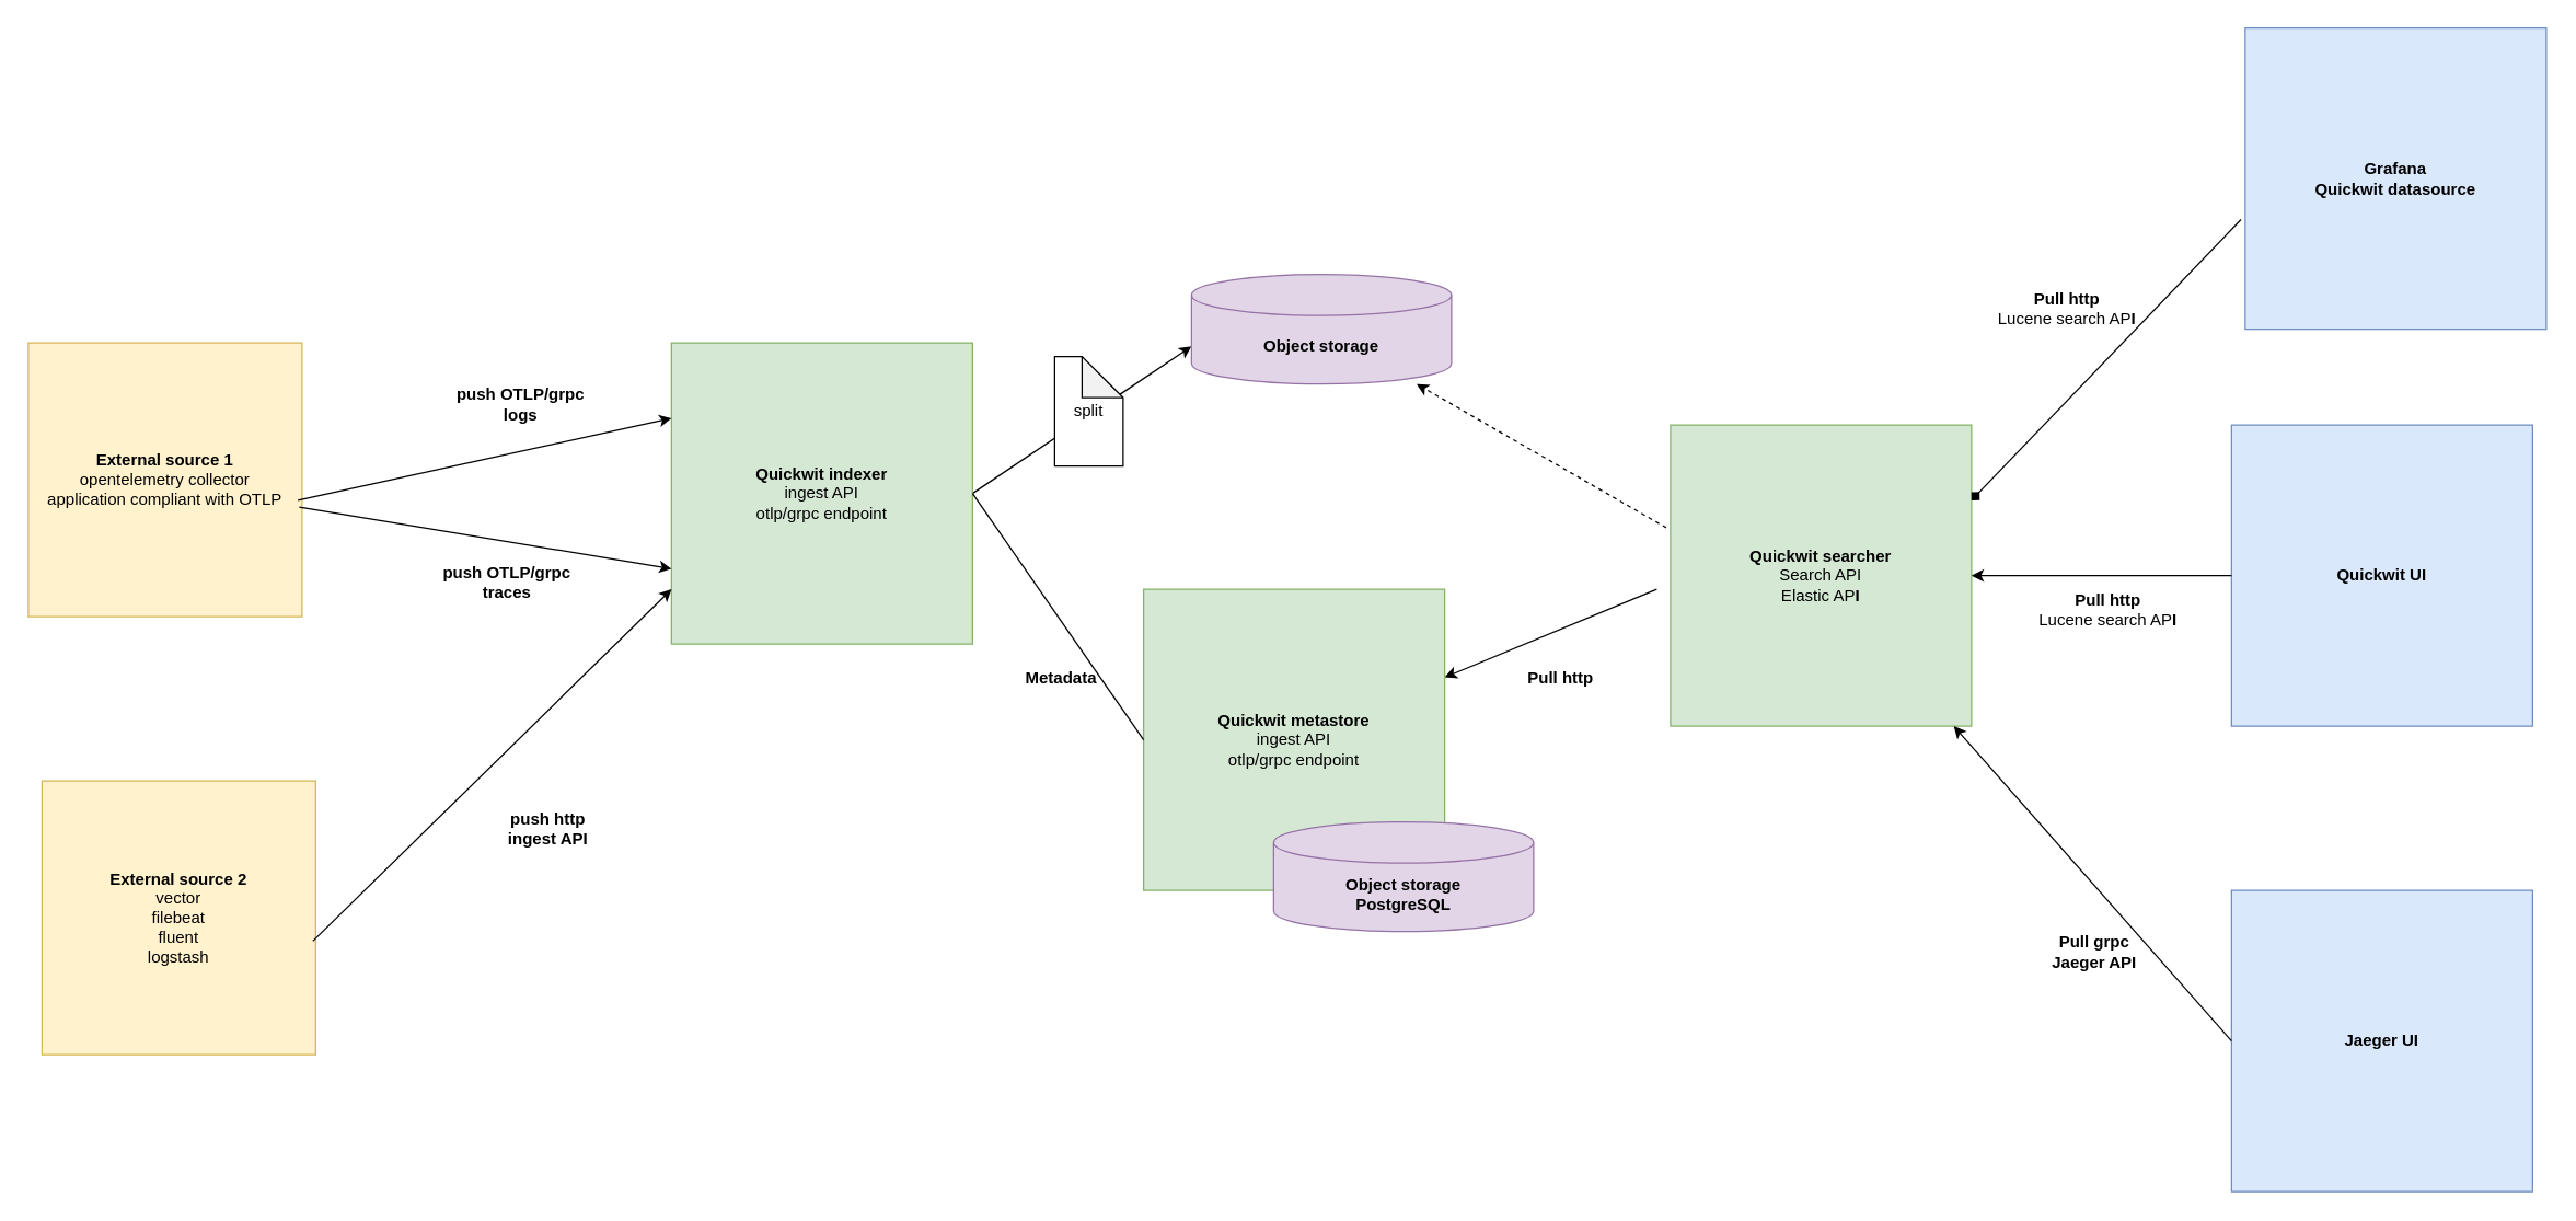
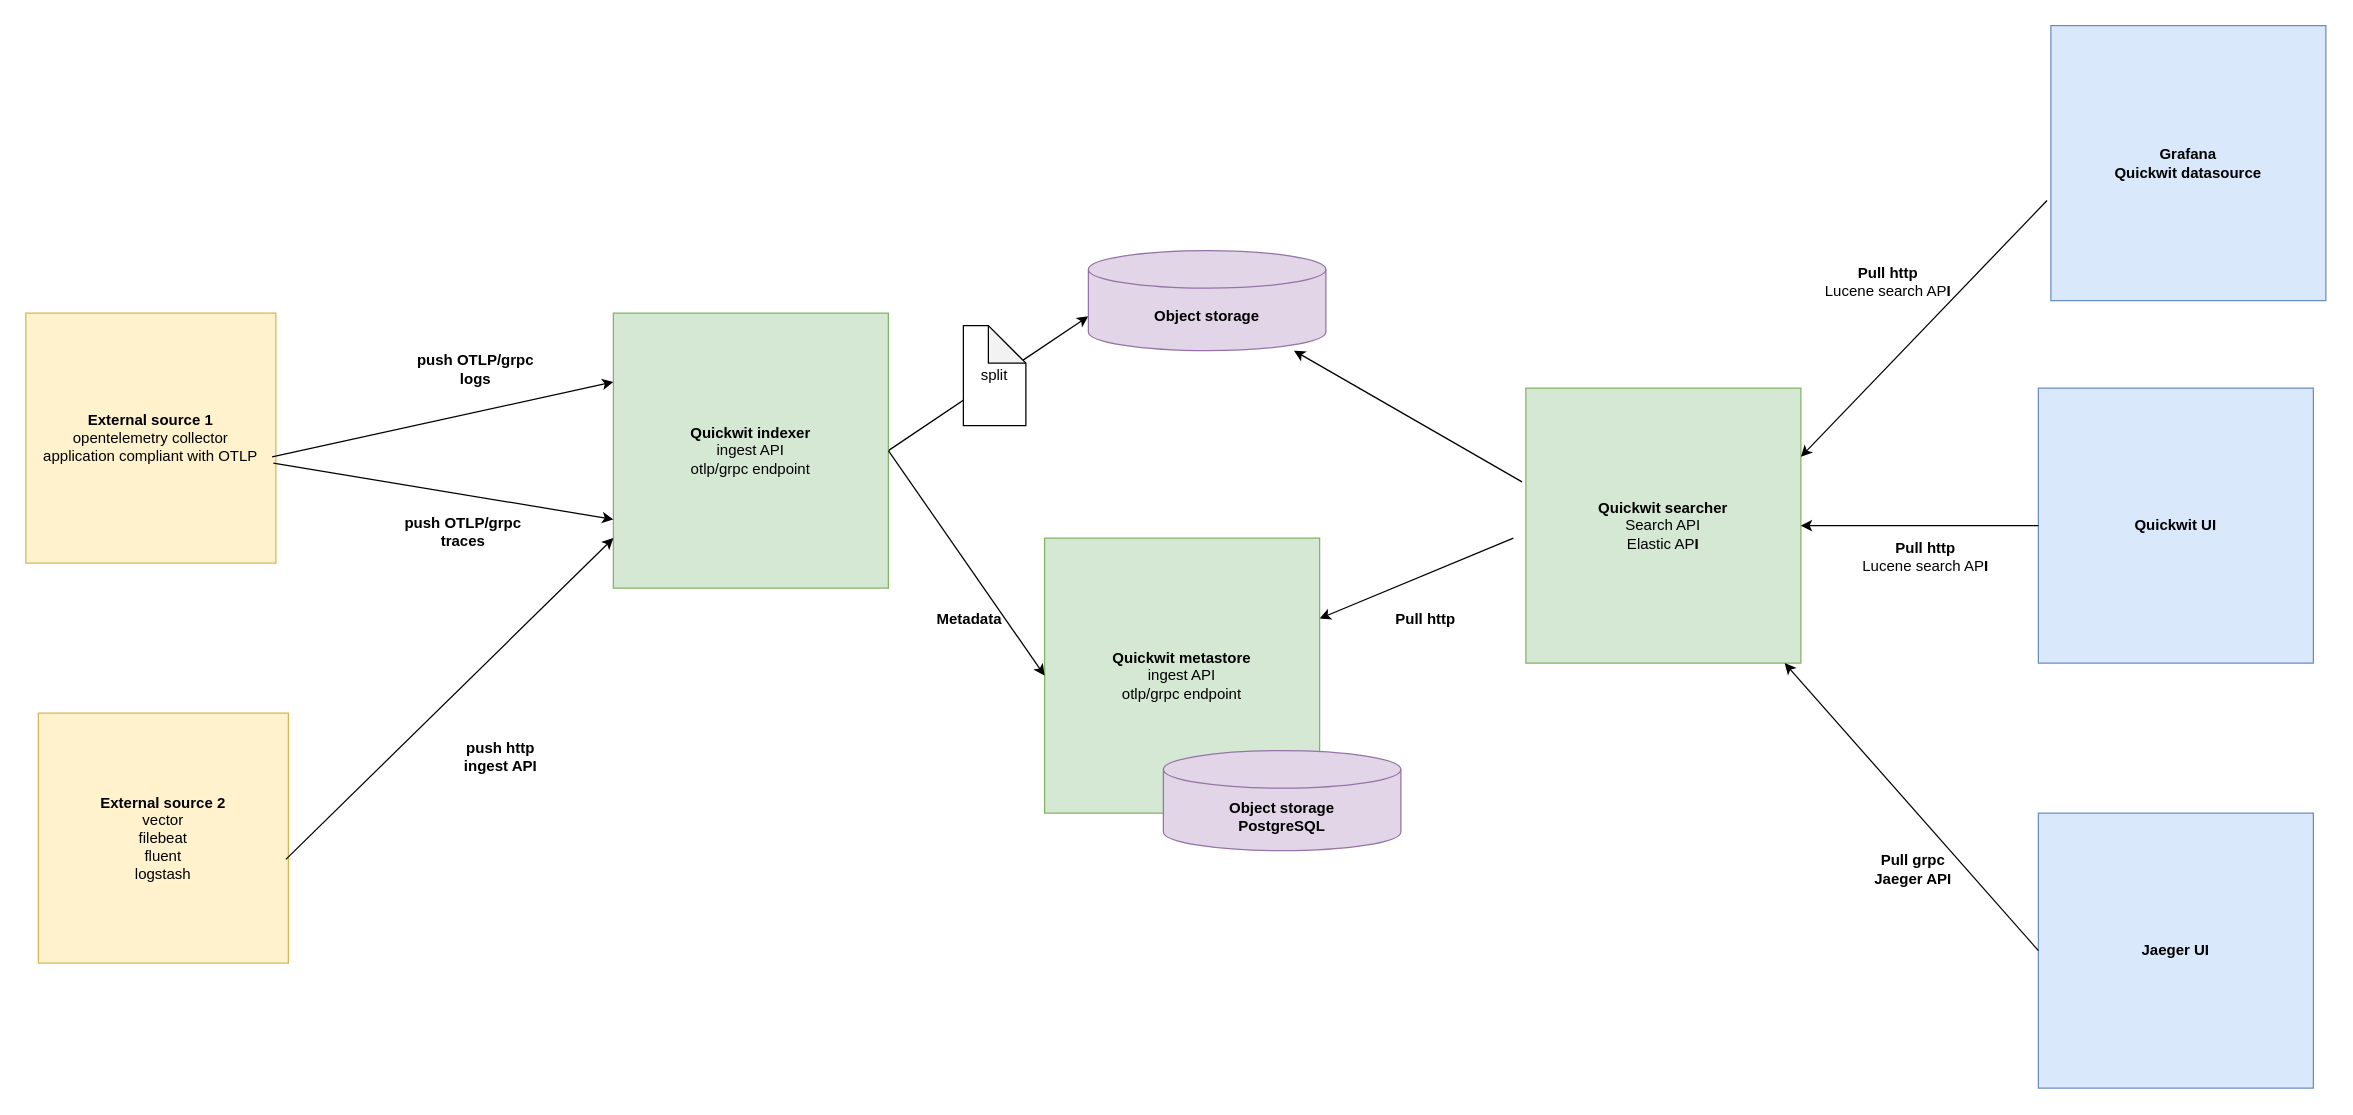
  <mxCell id="0" />
  <mxCell id="1" parent="0" />
  <mxCell id="2" value="&lt;b&gt;External source 1&lt;/b&gt;&lt;div&gt;open&lt;span style=&quot;background-color: initial;&quot;&gt;telemetry collector&lt;/span&gt;&lt;/div&gt;&lt;div&gt;&lt;span style=&quot;background-color: initial;&quot;&gt;application compliant with OTLP&lt;/span&gt;&lt;/div&gt;" style="whiteSpace=wrap;html=1;aspect=fixed;fillColor=#fff2cc;strokeColor=#d6b656;" parent="1" vertex="1"><mxGeometry x="20" y="250" width="200" height="200" as="geometry" /></mxCell>
  <mxCell id="3" value="" style="endArrow=classic;html=1;rounded=0;exitX=1;exitY=0.5;exitDx=0;exitDy=0;entryX=0;entryY=0;entryDx=0;entryDy=52.5;entryPerimeter=0;" parent="1" source="8" target="4" edge="1"><mxGeometry width="50" height="50" relative="1" as="geometry"><mxPoint x="1270" y="230" as="sourcePoint" /><mxPoint x="850" y="400" as="targetPoint" /><Array as="points" /></mxGeometry></mxCell>
  <mxCell id="4" value="&lt;b&gt;Object storage&lt;/b&gt;" style="shape=cylinder3;whiteSpace=wrap;html=1;boundedLbl=1;backgroundOutline=1;size=15;fillColor=#e1d5e7;strokeColor=#9673a6;" parent="1" vertex="1"><mxGeometry x="870" y="200" width="190" height="80" as="geometry" /></mxCell>
  <mxCell id="5" value="" style="endArrow=classic;html=1;rounded=0;" parent="1" target="9" edge="1"><mxGeometry width="50" height="50" relative="1" as="geometry"><mxPoint x="1210" y="430" as="sourcePoint" /><mxPoint x="1420" y="610" as="targetPoint" /><Array as="points" /></mxGeometry></mxCell>
- <mxCell id="6" value="" style="endArrow=classic;html=1;rounded=0;exitX=-0.014;exitY=0.341;exitDx=0;exitDy=0;exitPerimeter=0;dashed=1;" parent="1" source="14" target="4" edge="1"><mxGeometry width="50" height="50" relative="1" as="geometry"><mxPoint x="1180" y="450" as="sourcePoint" /><mxPoint x="1476" y="580" as="targetPoint" /><Array as="points" /></mxGeometry></mxCell>
+ <mxCell id="6" value="" style="endArrow=classic;html=1;rounded=0;exitX=-0.014;exitY=0.341;exitDx=0;exitDy=0;exitPerimeter=0;" parent="1" source="14" target="4" edge="1"><mxGeometry width="50" height="50" relative="1" as="geometry"><mxPoint x="1180" y="450" as="sourcePoint" /><mxPoint x="1476" y="580" as="targetPoint" /><Array as="points" /></mxGeometry></mxCell>
  <mxCell id="7" value="&lt;b&gt;Push metrics&lt;/b&gt;&lt;br&gt;OTLP http" style="text;html=1;align=center;verticalAlign=middle;whiteSpace=wrap;rounded=0;" parent="1" vertex="1"><mxGeometry x="1310" y="365" width="140" height="30" as="geometry" /></mxCell>
  <mxCell id="8" value="&lt;b&gt;Quickwit indexer&lt;br&gt;&lt;/b&gt;&lt;div&gt;ingest API&lt;/div&gt;&lt;div&gt;otlp/grpc endpoint&lt;/div&gt;" style="whiteSpace=wrap;html=1;aspect=fixed;fillColor=#d5e8d4;strokeColor=#82b366;" parent="1" vertex="1"><mxGeometry x="490" y="250" width="220" height="220" as="geometry" /></mxCell>
  <mxCell id="9" value="&lt;b&gt;Quickwit metastore&lt;br&gt;&lt;/b&gt;&lt;div&gt;ingest API&lt;/div&gt;&lt;div&gt;otlp/grpc endpoint&lt;/div&gt;" style="whiteSpace=wrap;html=1;aspect=fixed;fillColor=#d5e8d4;strokeColor=#82b366;" vertex="1" parent="1"><mxGeometry x="835" y="430" width="220" height="220" as="geometry" /></mxCell>
  <mxCell id="10" value="&lt;b&gt;Object storage&lt;br&gt;PostgreSQL&lt;/b&gt;" style="shape=cylinder3;whiteSpace=wrap;html=1;boundedLbl=1;backgroundOutline=1;size=15;fillColor=#e1d5e7;strokeColor=#9673a6;" vertex="1" parent="1"><mxGeometry x="930" y="600" width="190" height="80" as="geometry" /></mxCell>
  <mxCell id="11" value="split" style="shape=note;whiteSpace=wrap;html=1;backgroundOutline=1;darkOpacity=0.05;" vertex="1" parent="1"><mxGeometry x="770" y="260" width="50" height="80" as="geometry" /></mxCell>
- <mxCell id="12" value="" style="endArrow=none;html=1;rounded=0;entryX=0;entryY=0.5;entryDx=0;entryDy=0;exitX=1;exitY=0.5;exitDx=0;exitDy=0;" edge="1" parent="1" source="8" target="9"><mxGeometry width="50" height="50" relative="1" as="geometry"><mxPoint x="720" y="360" as="sourcePoint" /><mxPoint x="860" y="308" as="targetPoint" /><Array as="points" /></mxGeometry></mxCell>
+ <mxCell id="12" value="" style="endArrow=classic;html=1;rounded=0;entryX=0;entryY=0.5;entryDx=0;entryDy=0;exitX=1;exitY=0.5;exitDx=0;exitDy=0;" edge="1" parent="1" source="8" target="9"><mxGeometry width="50" height="50" relative="1" as="geometry"><mxPoint x="720" y="360" as="sourcePoint" /><mxPoint x="860" y="308" as="targetPoint" /><Array as="points" /></mxGeometry></mxCell>
  <mxCell id="13" value="&lt;b&gt;Metadata&lt;/b&gt;" style="text;html=1;align=center;verticalAlign=middle;whiteSpace=wrap;rounded=0;" vertex="1" parent="1"><mxGeometry x="720" y="480" width="110" height="30" as="geometry" /></mxCell>
  <mxCell id="14" value="&lt;b&gt;Quickwit searcher&lt;/b&gt;&lt;br&gt;Search API&lt;br&gt;Elastic AP&lt;b&gt;I&lt;/b&gt;" style="whiteSpace=wrap;html=1;aspect=fixed;fillColor=#d5e8d4;strokeColor=#82b366;" vertex="1" parent="1"><mxGeometry x="1220" y="310" width="220" height="220" as="geometry" /></mxCell>
  <mxCell id="15" value="&lt;b&gt;Grafana&lt;/b&gt;&lt;div&gt;&lt;b&gt;Quickwit datasource&lt;br&gt;&lt;/b&gt;&lt;/div&gt;" style="whiteSpace=wrap;html=1;aspect=fixed;fillColor=#dae8fc;strokeColor=#6c8ebf;" vertex="1" parent="1"><mxGeometry x="1640" y="20" width="220" height="220" as="geometry" /></mxCell>
  <mxCell id="16" value="&lt;b&gt;Quickwit UI&lt;/b&gt;" style="whiteSpace=wrap;html=1;aspect=fixed;fillColor=#dae8fc;strokeColor=#6c8ebf;" vertex="1" parent="1"><mxGeometry x="1630" y="310" width="220" height="220" as="geometry" /></mxCell>
  <mxCell id="17" value="&lt;b&gt;Jaeger UI&lt;/b&gt;" style="whiteSpace=wrap;html=1;aspect=fixed;fillColor=#dae8fc;strokeColor=#6c8ebf;" vertex="1" parent="1"><mxGeometry x="1630" y="650" width="220" height="220" as="geometry" /></mxCell>
  <mxCell id="18" value="" style="endArrow=classic;html=1;rounded=0;exitX=0;exitY=0.5;exitDx=0;exitDy=0;" edge="1" parent="1" source="17" target="14"><mxGeometry width="50" height="50" relative="1" as="geometry"><mxPoint x="1220" y="440" as="sourcePoint" /><mxPoint x="1065" y="504" as="targetPoint" /><Array as="points" /></mxGeometry></mxCell>
  <mxCell id="19" value="&lt;b&gt;Pull http&lt;/b&gt;" style="text;html=1;align=center;verticalAlign=middle;whiteSpace=wrap;rounded=0;" vertex="1" parent="1"><mxGeometry x="1070" y="480" width="140" height="30" as="geometry" /></mxCell>
  <mxCell id="20" value="&lt;b&gt;Pull grpc&lt;br&gt;Jaeger API&lt;/b&gt;" style="text;html=1;align=center;verticalAlign=middle;whiteSpace=wrap;rounded=0;" vertex="1" parent="1"><mxGeometry x="1460" y="680" width="140" height="30" as="geometry" /></mxCell>
  <mxCell id="21" value="" style="endArrow=classic;html=1;rounded=0;" edge="1" parent="1" source="16" target="14"><mxGeometry width="50" height="50" relative="1" as="geometry"><mxPoint x="1600" y="820" as="sourcePoint" /><mxPoint x="1413" y="540" as="targetPoint" /><Array as="points" /></mxGeometry></mxCell>
  <mxCell id="22" value="&lt;b&gt;Pull http&lt;/b&gt;&lt;br&gt;Lucene search AP&lt;b&gt;I&lt;/b&gt;" style="text;html=1;align=center;verticalAlign=middle;whiteSpace=wrap;rounded=0;" vertex="1" parent="1"><mxGeometry x="1470" y="430" width="140" height="30" as="geometry" /></mxCell>
- <mxCell id="23" value="" style="endArrow=diamond;html=1;rounded=0;exitX=-0.014;exitY=0.636;exitDx=0;exitDy=0;exitPerimeter=0;entryX=1;entryY=0.25;entryDx=0;entryDy=0;" edge="1" parent="1" source="15" target="14"><mxGeometry width="50" height="50" relative="1" as="geometry"><mxPoint x="1640" y="430" as="sourcePoint" /><mxPoint x="1450" y="430" as="targetPoint" /><Array as="points" /></mxGeometry></mxCell>
+ <mxCell id="23" value="" style="endArrow=classic;html=1;rounded=0;exitX=-0.014;exitY=0.636;exitDx=0;exitDy=0;exitPerimeter=0;entryX=1;entryY=0.25;entryDx=0;entryDy=0;" edge="1" parent="1" source="15" target="14"><mxGeometry width="50" height="50" relative="1" as="geometry"><mxPoint x="1640" y="430" as="sourcePoint" /><mxPoint x="1450" y="430" as="targetPoint" /><Array as="points" /></mxGeometry></mxCell>
  <mxCell id="24" value="&lt;b&gt;Pull http&lt;/b&gt;&lt;br&gt;Lucene search AP&lt;b&gt;I&lt;/b&gt;" style="text;html=1;align=center;verticalAlign=middle;whiteSpace=wrap;rounded=0;" vertex="1" parent="1"><mxGeometry x="1440" y="210" width="140" height="30" as="geometry" /></mxCell>
  <mxCell id="25" value="" style="endArrow=classic;html=1;rounded=0;entryX=0;entryY=0.25;entryDx=0;entryDy=0;exitX=0.985;exitY=0.575;exitDx=0;exitDy=0;exitPerimeter=0;" edge="1" parent="1" source="2" target="8"><mxGeometry width="50" height="50" relative="1" as="geometry"><mxPoint x="340" y="355" as="sourcePoint" /><mxPoint x="465" y="535" as="targetPoint" /><Array as="points" /></mxGeometry></mxCell>
  <mxCell id="26" value="&lt;b&gt;push OTLP/grpc&lt;br&gt;logs&lt;/b&gt;" style="text;html=1;align=center;verticalAlign=middle;whiteSpace=wrap;rounded=0;" vertex="1" parent="1"><mxGeometry x="310" y="280" width="140" height="30" as="geometry" /></mxCell>
  <mxCell id="27" value="" style="endArrow=classic;html=1;rounded=0;entryX=0;entryY=0.75;entryDx=0;entryDy=0;exitX=0.99;exitY=0.6;exitDx=0;exitDy=0;exitPerimeter=0;" edge="1" parent="1" source="2" target="8"><mxGeometry width="50" height="50" relative="1" as="geometry"><mxPoint x="227" y="375" as="sourcePoint" /><mxPoint x="500" y="315" as="targetPoint" /><Array as="points" /></mxGeometry></mxCell>
  <mxCell id="28" value="&lt;b&gt;push OTLP/grpc&lt;br&gt;traces&lt;/b&gt;" style="text;html=1;align=center;verticalAlign=middle;whiteSpace=wrap;rounded=0;" vertex="1" parent="1"><mxGeometry x="300" y="410" width="140" height="30" as="geometry" /></mxCell>
  <mxCell id="29" value="&lt;b&gt;External source 2&lt;/b&gt;&lt;div&gt;vector&lt;/div&gt;&lt;div&gt;filebeat&lt;/div&gt;&lt;div&gt;fluent&lt;/div&gt;&lt;div&gt;logstash&lt;/div&gt;" style="whiteSpace=wrap;html=1;aspect=fixed;fillColor=#fff2cc;strokeColor=#d6b656;" vertex="1" parent="1"><mxGeometry x="30" y="570" width="200" height="200" as="geometry" /></mxCell>
  <mxCell id="30" value="" style="endArrow=classic;html=1;rounded=0;exitX=0.99;exitY=0.585;exitDx=0;exitDy=0;exitPerimeter=0;" edge="1" parent="1" source="29"><mxGeometry width="50" height="50" relative="1" as="geometry"><mxPoint x="228" y="380" as="sourcePoint" /><mxPoint x="490" y="430" as="targetPoint" /><Array as="points" /></mxGeometry></mxCell>
  <mxCell id="31" value="&lt;b&gt;push http&lt;/b&gt;&lt;div&gt;&lt;b&gt;ingest API&lt;/b&gt;&lt;/div&gt;" style="text;html=1;align=center;verticalAlign=middle;whiteSpace=wrap;rounded=0;" vertex="1" parent="1"><mxGeometry x="330" y="590" width="140" height="30" as="geometry" /></mxCell>
